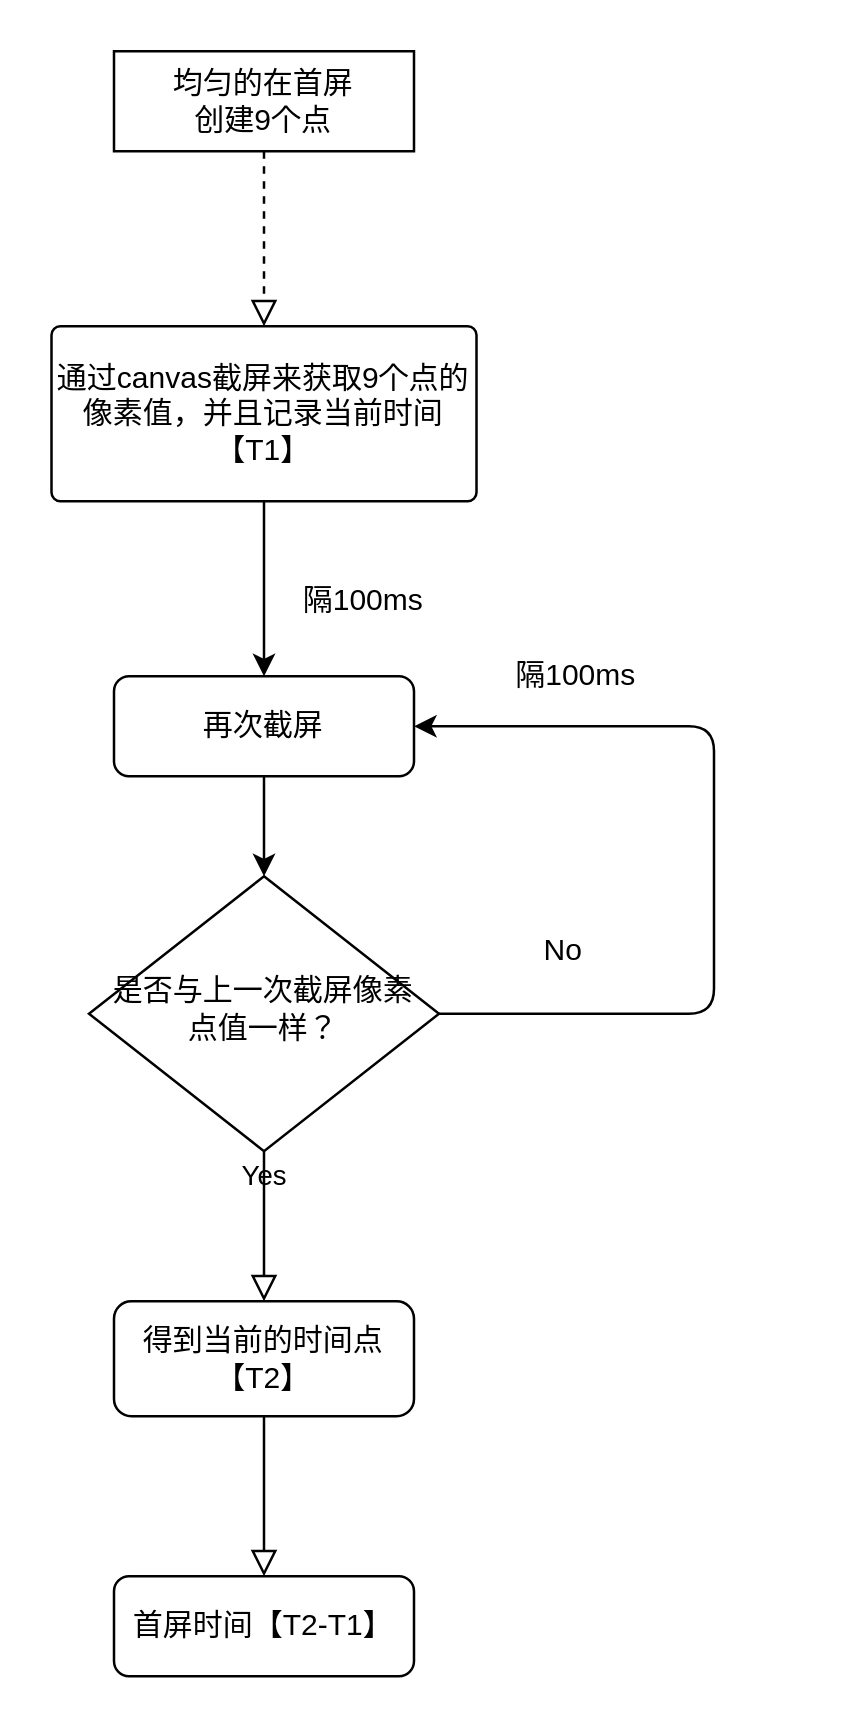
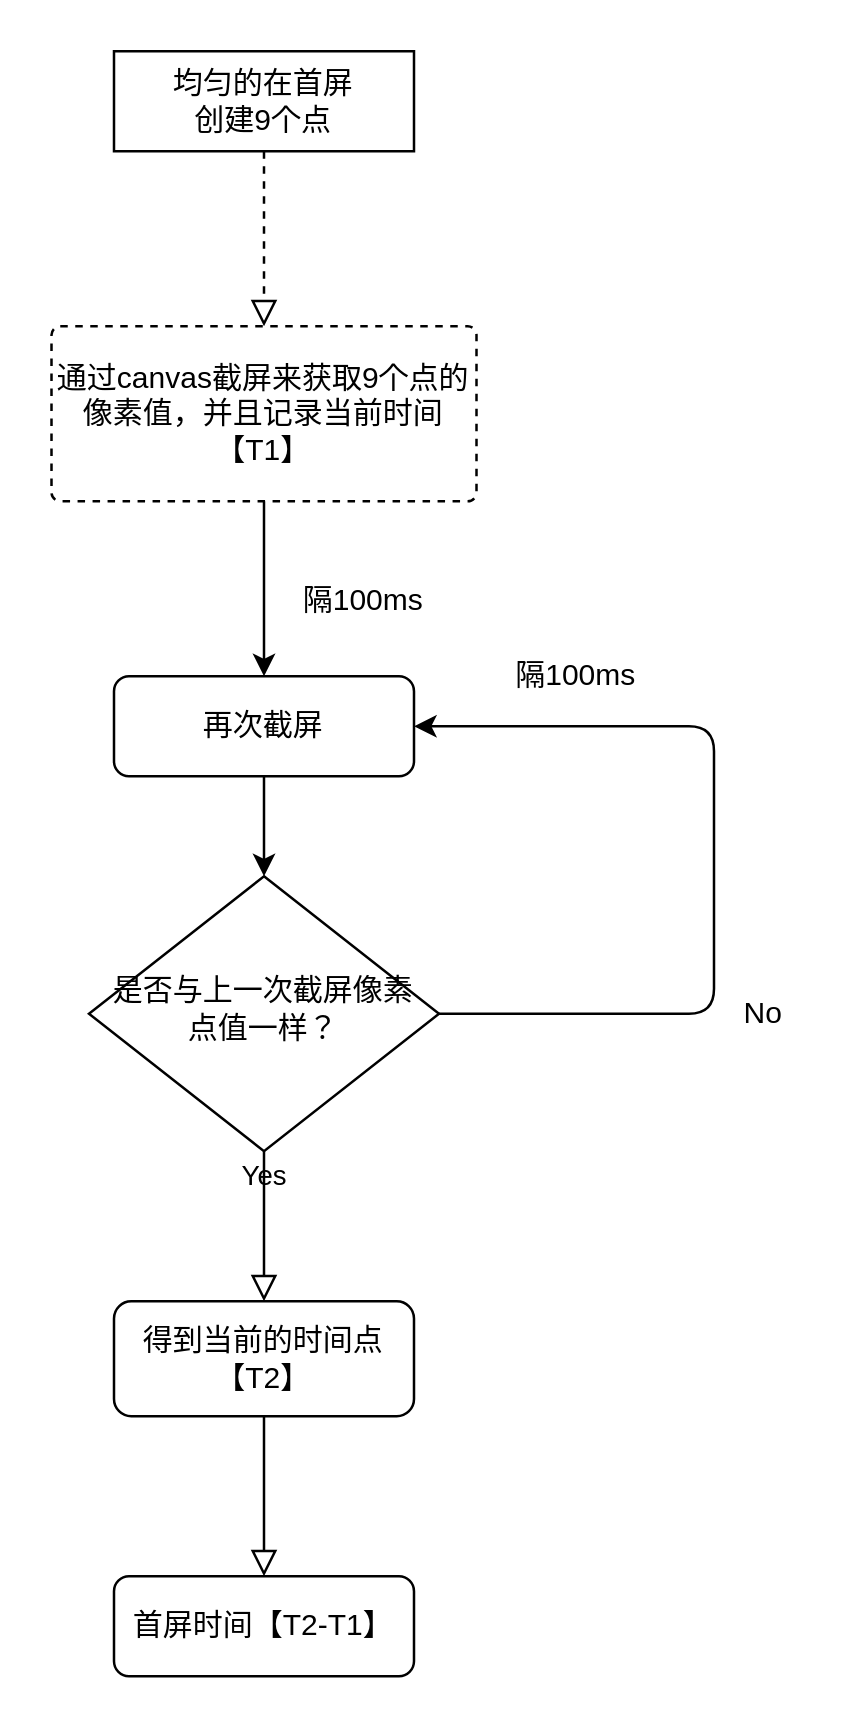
  <mxCell id="0" />
  <mxCell id="1" parent="0" />
  <mxCell id="2" value="" style="rounded=0;html=1;jettySize=auto;orthogonalLoop=1;fontSize=11;endArrow=block;endFill=0;endSize=8;strokeWidth=1;shadow=0;labelBackgroundColor=none;edgeStyle=orthogonalEdgeStyle;entryX=0.5;entryY=0;entryDx=0;entryDy=0;dashed=1;" parent="1" source="3" target="10" edge="1"><mxGeometry relative="1" as="geometry" /></mxCell>
  <mxCell id="3" value="均匀的在首屏&lt;br&gt;创建9个点" style="whiteSpace=wrap;html=1;fontSize=12;glass=0;strokeWidth=1;shadow=0;rounded=0;" parent="1" vertex="1"><mxGeometry x="45" y="20" width="120" height="40" as="geometry" /></mxCell>
  <mxCell id="4" value="Yes" style="rounded=0;html=1;jettySize=auto;orthogonalLoop=1;fontSize=11;endArrow=block;endFill=0;endSize=8;strokeWidth=1;shadow=0;labelBackgroundColor=none;edgeStyle=orthogonalEdgeStyle;" parent="1" source="5" edge="1"><mxGeometry y="20" relative="1" as="geometry"><mxPoint as="offset" /><mxPoint x="105" y="520" as="targetPoint" /></mxGeometry></mxCell>
  <mxCell id="5" value="是否与上一次截屏像素点值一样？" style="rhombus;whiteSpace=wrap;html=1;shadow=0;fontFamily=Helvetica;fontSize=12;align=center;strokeWidth=1;spacing=6;spacingTop=-4;" parent="1" vertex="1"><mxGeometry x="35" y="350" width="140" height="110" as="geometry" /></mxCell>
  <mxCell id="6" value="" style="rounded=0;html=1;jettySize=auto;orthogonalLoop=1;fontSize=11;endArrow=block;endFill=0;endSize=8;strokeWidth=1;shadow=0;labelBackgroundColor=none;edgeStyle=orthogonalEdgeStyle;exitX=0.5;exitY=1;exitDx=0;exitDy=0;" parent="1" source="8" target="7" edge="1"><mxGeometry x="0.333" y="20" relative="1" as="geometry"><mxPoint as="offset" /><mxPoint x="105" y="600" as="sourcePoint" /></mxGeometry></mxCell>
  <mxCell id="7" value="首屏时间【T2-T1】" style="rounded=1;whiteSpace=wrap;html=1;fontSize=12;glass=0;strokeWidth=1;shadow=0;" parent="1" vertex="1"><mxGeometry x="45" y="630" width="120" height="40" as="geometry" /></mxCell>
  <mxCell id="8" value="得到当前的时间点【T2】" style="rounded=1;whiteSpace=wrap;html=1;fontSize=12;glass=0;strokeWidth=1;shadow=0;" parent="1" vertex="1"><mxGeometry x="45" y="520" width="120" height="46" as="geometry" /></mxCell>
  <mxCell id="9" value="" style="edgeStyle=orthogonalEdgeStyle;rounded=0;orthogonalLoop=1;jettySize=auto;html=1;entryX=0.5;entryY=0;entryDx=0;entryDy=0;" edge="1" parent="1" source="10" target="12"><mxGeometry relative="1" as="geometry"><mxPoint x="105" y="210" as="targetPoint" /></mxGeometry></mxCell>
- <mxCell id="10" value="通过canvas截屏来获取9个点的像素值，并且记录当前时间【T1】" style="rounded=1;whiteSpace=wrap;html=1;arcSize=5;" vertex="1" parent="1"><mxGeometry x="20" y="130" width="170" height="70" as="geometry" /></mxCell>
+ <mxCell id="10" value="通过canvas截屏来获取9个点的像素值，并且记录当前时间【T1】" style="rounded=1;whiteSpace=wrap;html=1;arcSize=5;dashed=1;" vertex="1" parent="1"><mxGeometry x="20" y="130" width="170" height="70" as="geometry" /></mxCell>
  <mxCell id="11" value="" style="edgeStyle=orthogonalEdgeStyle;rounded=0;orthogonalLoop=1;jettySize=auto;html=1;entryX=0.5;entryY=0;entryDx=0;entryDy=0;" edge="1" parent="1" source="12" target="5"><mxGeometry relative="1" as="geometry"><mxPoint x="105" y="330" as="targetPoint" /></mxGeometry></mxCell>
  <mxCell id="12" value="再次截屏" style="rounded=1;whiteSpace=wrap;html=1;" vertex="1" parent="1"><mxGeometry x="45" y="270" width="120" height="40" as="geometry" /></mxCell>
  <mxCell id="13" value="隔100ms" style="text;html=1;strokeColor=none;fillColor=none;align=center;verticalAlign=middle;whiteSpace=wrap;rounded=0;" vertex="1" parent="1"><mxGeometry x="115" y="230" width="60" height="20" as="geometry" /></mxCell>
  <mxCell id="14" value="" style="edgeStyle=elbowEdgeStyle;elbow=horizontal;endArrow=classic;html=1;exitX=1;exitY=0.5;exitDx=0;exitDy=0;" edge="1" parent="1" source="5" target="12"><mxGeometry width="50" height="50" relative="1" as="geometry"><mxPoint x="175" y="420" as="sourcePoint" /><mxPoint x="165" y="290" as="targetPoint" /><Array as="points"><mxPoint x="285" y="370" /><mxPoint x="285" y="440" /><mxPoint x="325" y="350" /><mxPoint x="285" y="300" /><mxPoint x="255" y="280" /><mxPoint x="285" y="290" /><mxPoint x="295" y="350" /></Array></mxGeometry></mxCell>
- <mxCell id="15" value="No" style="text;html=1;strokeColor=none;fillColor=none;align=center;verticalAlign=middle;whiteSpace=wrap;rounded=0;" vertex="1" parent="1"><mxGeometry x="205" y="370" width="40" height="20" as="geometry" /></mxCell>
+ <mxCell id="15" value="No" style="text;html=1;strokeColor=none;fillColor=none;align=center;verticalAlign=middle;whiteSpace=wrap;rounded=0;" vertex="1" parent="1"><mxGeometry x="285" y="395" width="40" height="20" as="geometry" /></mxCell>
  <mxCell id="16" value="隔100ms" style="text;html=1;strokeColor=none;fillColor=none;align=center;verticalAlign=middle;whiteSpace=wrap;rounded=0;" vertex="1" parent="1"><mxGeometry x="200" y="260" width="60" height="20" as="geometry" /></mxCell>
